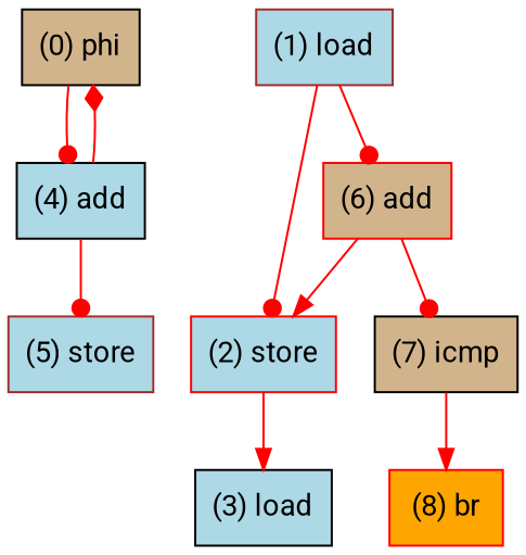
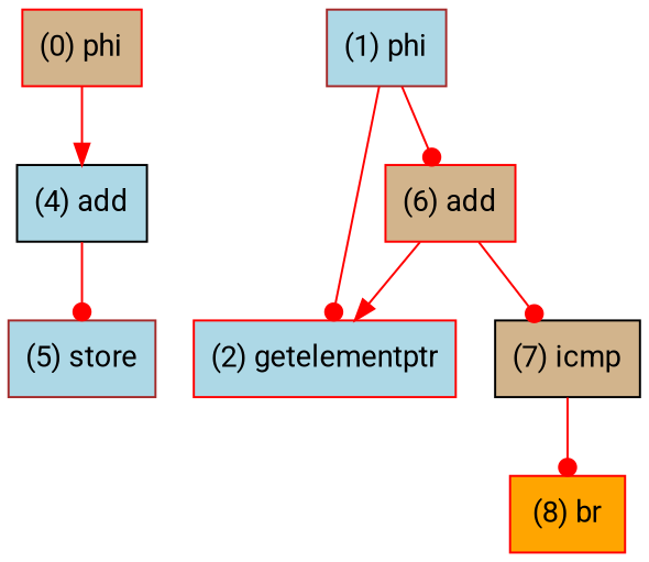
  digraph {
    fontname=Roboto
    node [color=red fillcolor=lightblue fontname=Roboto shape=record style=filled]
    edge [arrowhead=dot color=red fontname=Roboto]
-   n1 [color=black fillcolor=tan label="(0) phi"]
+   n1 [fillcolor=tan label="(0) phi"]
    n2 [color=black label="(4) add"]
    n3 [color=brown label="(5) store"]
-   n4 [color=brown label="(1) load"]
-   n5 [label="(2) store"]
+   n4 [color=brown label="(1) phi"]
+   n5 [label="(2) getelementptr"]
    n6 [fillcolor=tan label="(6) add"]
-   n7 [color=black label="(3) load"]
    n8 [color=black fillcolor=tan label="(7) icmp"]
    n9 [fillcolor=orange label="(8) br"]
-   n1 -> n2
-   n2 -> n1 [arrowhead=diamond]
+   n1 -> n2 [arrowhead=normal]
    n2 -> n3
    n4 -> n5
    n4 -> n6
-   n5 -> n7 [arrowhead=normal]
    n6 -> n5 [arrowhead=normal]
    n6 -> n8
-   n8 -> n9 [arrowhead=normal]
+   n8 -> n9
  }
